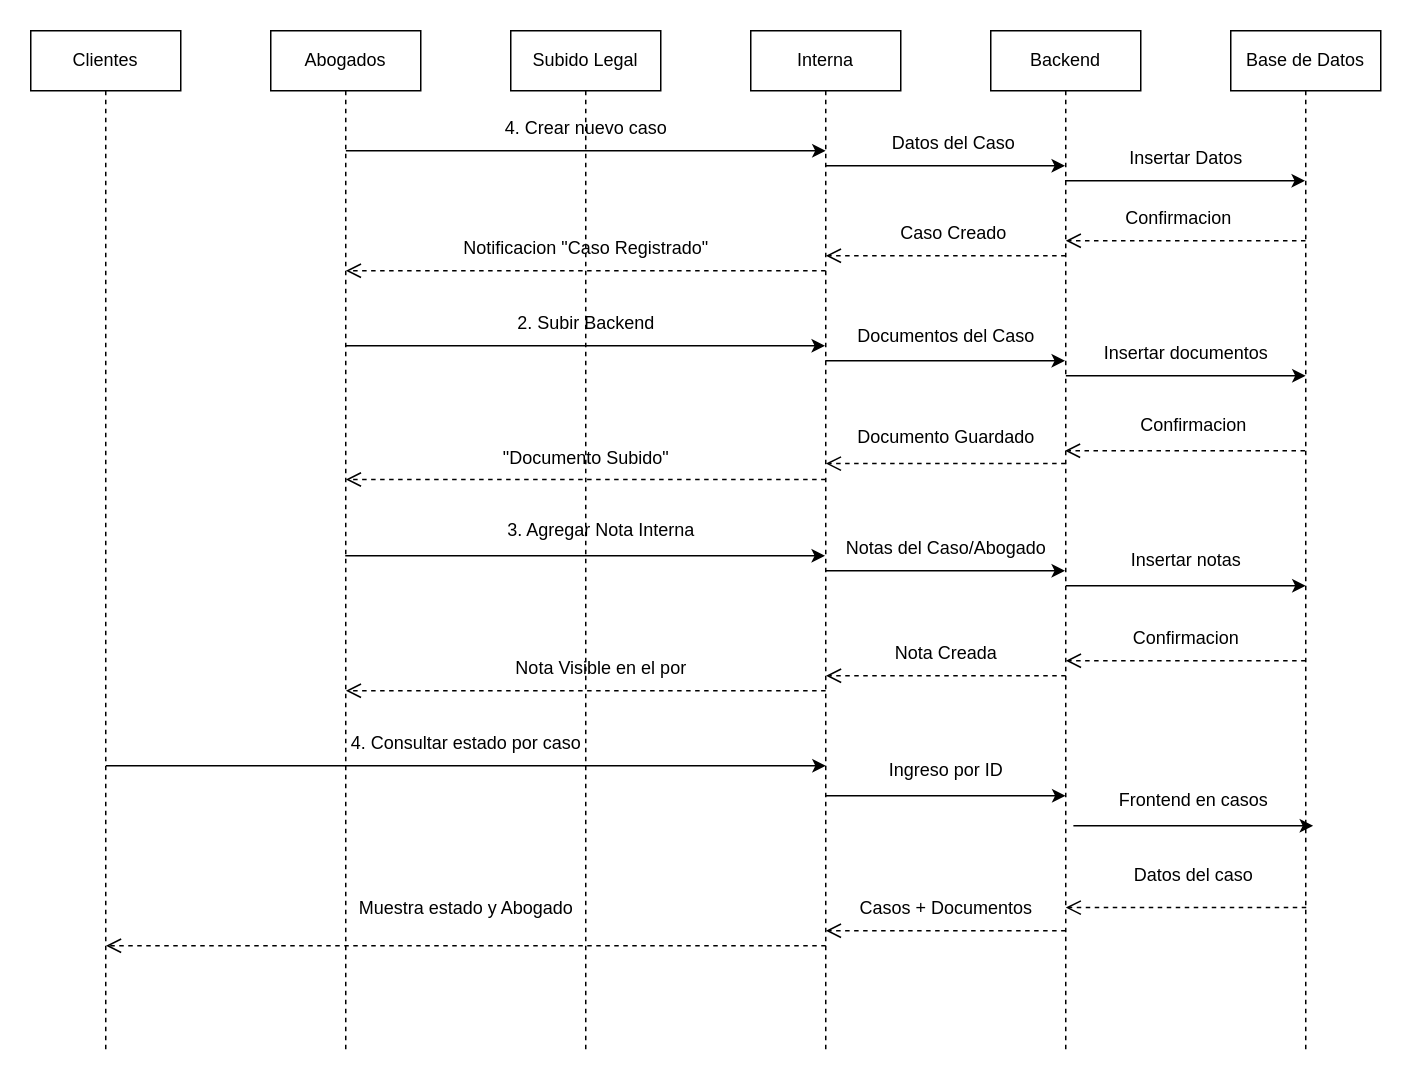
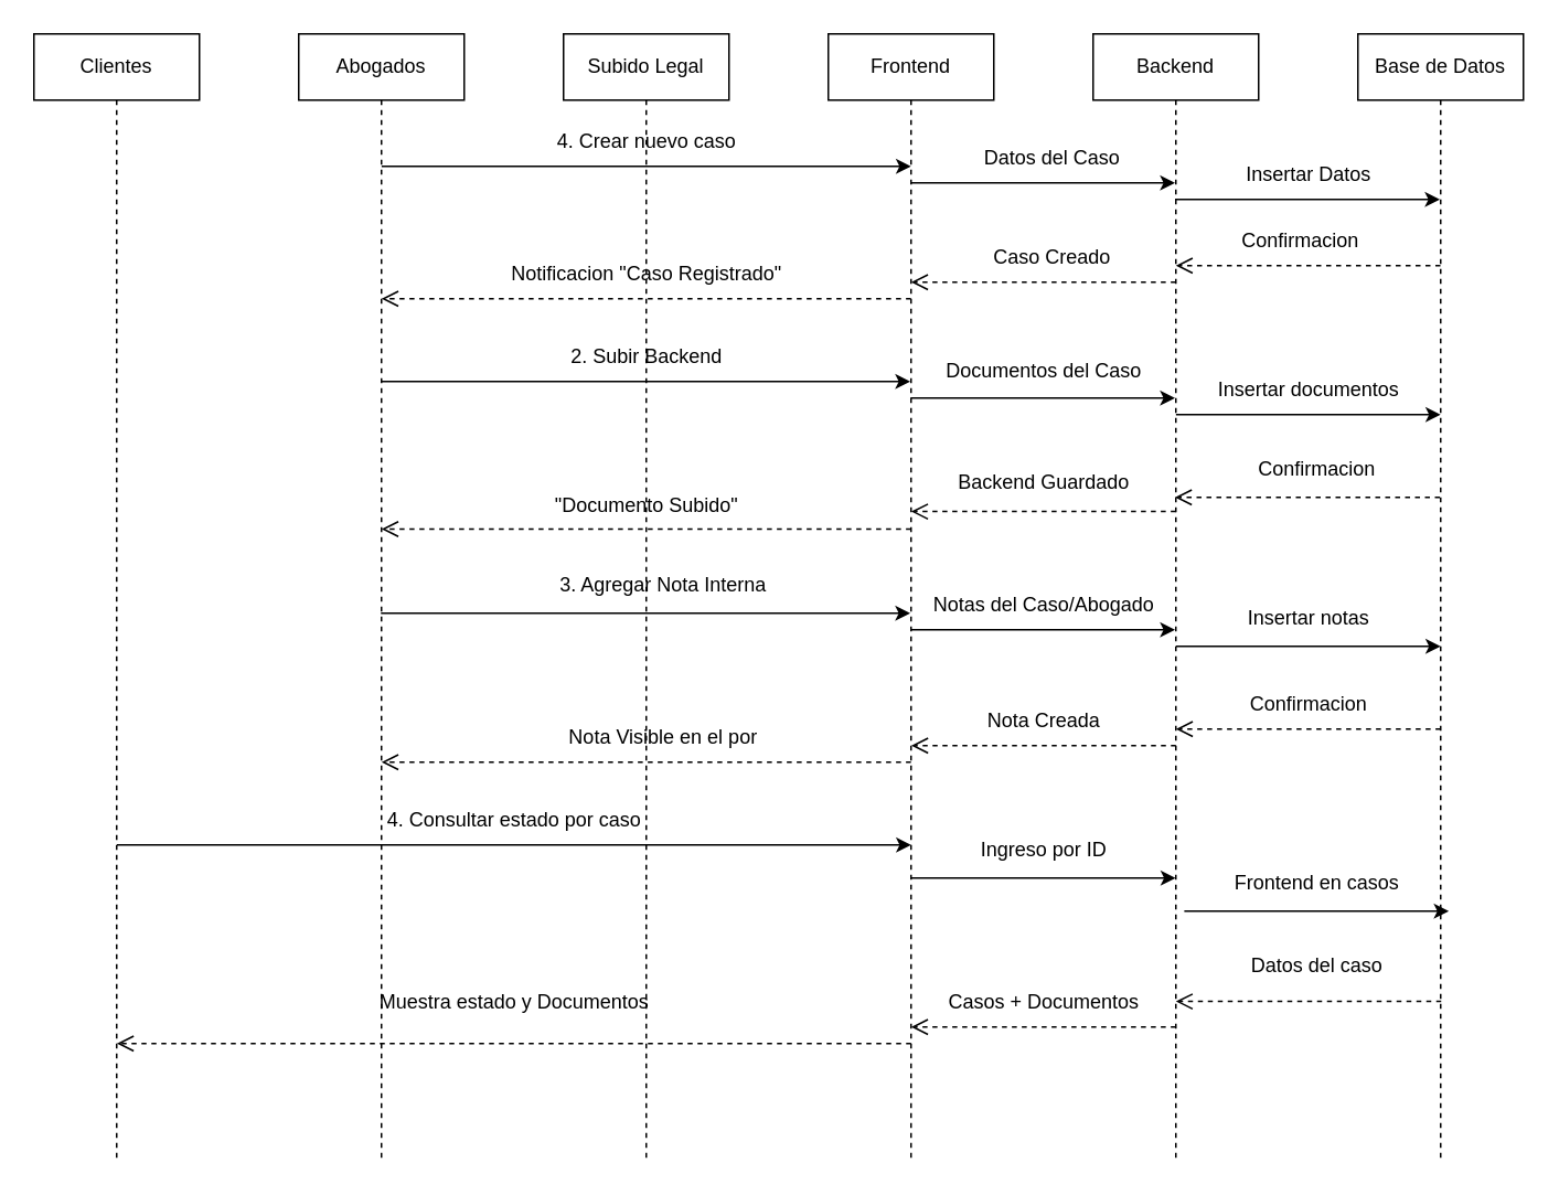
  <mxCell id="0" />
  <mxCell id="1" parent="0" />
  <mxCell id="2" value="Clientes" style="shape=umlLifeline;perimeter=lifelinePerimeter;whiteSpace=wrap;html=1;container=1;dropTarget=0;collapsible=0;recursiveResize=0;outlineConnect=0;portConstraint=eastwest;newEdgeStyle={&quot;curved&quot;:0,&quot;rounded&quot;:0};" vertex="1" parent="1"><mxGeometry x="20" y="20" width="100" height="680" as="geometry" /></mxCell>
  <mxCell id="3" value="Abogados" style="shape=umlLifeline;perimeter=lifelinePerimeter;whiteSpace=wrap;html=1;container=1;dropTarget=0;collapsible=0;recursiveResize=0;outlineConnect=0;portConstraint=eastwest;newEdgeStyle={&quot;curved&quot;:0,&quot;rounded&quot;:0};" vertex="1" parent="1"><mxGeometry x="180" y="20" width="100" height="680" as="geometry" /></mxCell>
  <mxCell id="4" value="Subido Legal" style="shape=umlLifeline;perimeter=lifelinePerimeter;whiteSpace=wrap;html=1;container=1;dropTarget=0;collapsible=0;recursiveResize=0;outlineConnect=0;portConstraint=eastwest;newEdgeStyle={&quot;curved&quot;:0,&quot;rounded&quot;:0};" vertex="1" parent="1"><mxGeometry x="340" y="20" width="100" height="680" as="geometry" /></mxCell>
- <mxCell id="5" value="Interna" style="shape=umlLifeline;perimeter=lifelinePerimeter;whiteSpace=wrap;html=1;container=1;dropTarget=0;collapsible=0;recursiveResize=0;outlineConnect=0;portConstraint=eastwest;newEdgeStyle={&quot;curved&quot;:0,&quot;rounded&quot;:0};" vertex="1" parent="1"><mxGeometry x="500" y="20" width="100" height="680" as="geometry" /></mxCell>
+ <mxCell id="5" value="Frontend" style="shape=umlLifeline;perimeter=lifelinePerimeter;whiteSpace=wrap;html=1;container=1;dropTarget=0;collapsible=0;recursiveResize=0;outlineConnect=0;portConstraint=eastwest;newEdgeStyle={&quot;curved&quot;:0,&quot;rounded&quot;:0};" vertex="1" parent="1"><mxGeometry x="500" y="20" width="100" height="680" as="geometry" /></mxCell>
  <mxCell id="6" value="Backend" style="shape=umlLifeline;perimeter=lifelinePerimeter;whiteSpace=wrap;html=1;container=1;dropTarget=0;collapsible=0;recursiveResize=0;outlineConnect=0;portConstraint=eastwest;newEdgeStyle={&quot;curved&quot;:0,&quot;rounded&quot;:0};" vertex="1" parent="1"><mxGeometry x="660" y="20" width="100" height="680" as="geometry" /></mxCell>
  <mxCell id="7" value="Base de Datos" style="shape=umlLifeline;perimeter=lifelinePerimeter;whiteSpace=wrap;html=1;container=1;dropTarget=0;collapsible=0;recursiveResize=0;outlineConnect=0;portConstraint=eastwest;newEdgeStyle={&quot;curved&quot;:0,&quot;rounded&quot;:0};" vertex="1" parent="1"><mxGeometry x="820" y="20" width="100" height="680" as="geometry" /></mxCell>
  <mxCell id="8" value="" style="endArrow=classic;html=1;rounded=0;" edge="1" parent="1"><mxGeometry width="50" height="50" relative="1" as="geometry"><mxPoint x="230.087" y="100" as="sourcePoint" /><mxPoint x="549.92" y="100" as="targetPoint" /></mxGeometry></mxCell>
  <mxCell id="9" value="4. Crear nuevo caso" style="text;html=1;align=center;verticalAlign=middle;resizable=0;points=[];autosize=1;strokeColor=none;fillColor=none;" vertex="1" parent="1"><mxGeometry x="325" y="70" width="130" height="30" as="geometry" /></mxCell>
  <mxCell id="10" value="" style="endArrow=classic;html=1;rounded=0;" edge="1" parent="1"><mxGeometry width="50" height="50" relative="1" as="geometry"><mxPoint x="549.667" y="110" as="sourcePoint" /><mxPoint x="709.5" y="110" as="targetPoint" /></mxGeometry></mxCell>
  <mxCell id="11" value="Datos del Caso" style="text;html=1;align=center;verticalAlign=middle;resizable=0;points=[];autosize=1;strokeColor=none;fillColor=none;" vertex="1" parent="1"><mxGeometry x="580" y="80" width="110" height="30" as="geometry" /></mxCell>
  <mxCell id="12" value="" style="endArrow=classic;html=1;rounded=0;" edge="1" parent="1" source="6" target="7"><mxGeometry width="50" height="50" relative="1" as="geometry"><mxPoint x="770" y="220" as="sourcePoint" /><mxPoint x="820" y="170" as="targetPoint" /><Array as="points"><mxPoint x="790" y="120" /></Array></mxGeometry></mxCell>
  <mxCell id="13" value="Insertar Datos" style="text;html=1;align=center;verticalAlign=middle;resizable=0;points=[];autosize=1;strokeColor=none;fillColor=none;" vertex="1" parent="1"><mxGeometry x="740" y="90" width="100" height="30" as="geometry" /></mxCell>
  <mxCell id="14" value="Confirmacion" style="text;html=1;align=center;verticalAlign=middle;resizable=0;points=[];autosize=1;strokeColor=none;fillColor=none;" vertex="1" parent="1"><mxGeometry x="740" y="130" width="90" height="30" as="geometry" /></mxCell>
  <mxCell id="15" value="Caso Creado" style="text;html=1;align=center;verticalAlign=middle;resizable=0;points=[];autosize=1;strokeColor=none;fillColor=none;" vertex="1" parent="1"><mxGeometry x="590" y="140" width="90" height="30" as="geometry" /></mxCell>
  <mxCell id="16" value="Notificacion &quot;Caso Registrado&lt;span style=&quot;background-color: transparent; color: light-dark(rgb(0, 0, 0), rgb(255, 255, 255));&quot;&gt;&quot;&lt;/span&gt;" style="text;html=1;align=center;verticalAlign=middle;resizable=0;points=[];autosize=1;strokeColor=none;fillColor=none;" vertex="1" parent="1"><mxGeometry x="295" y="150" width="190" height="30" as="geometry" /></mxCell>
  <mxCell id="17" value="" style="endArrow=classic;html=1;rounded=0;" edge="1" parent="1" target="5"><mxGeometry width="50" height="50" relative="1" as="geometry"><mxPoint x="229.667" y="230" as="sourcePoint" /><mxPoint x="389.5" y="230" as="targetPoint" /></mxGeometry></mxCell>
  <mxCell id="18" value="2. Subir Backend" style="text;html=1;align=center;verticalAlign=middle;resizable=0;points=[];autosize=1;strokeColor=none;fillColor=none;" vertex="1" parent="1"><mxGeometry x="325" y="200" width="130" height="30" as="geometry" /></mxCell>
  <mxCell id="19" value="" style="endArrow=classic;html=1;rounded=0;" edge="1" parent="1"><mxGeometry width="50" height="50" relative="1" as="geometry"><mxPoint x="549.667" y="240" as="sourcePoint" /><mxPoint x="709.5" y="240" as="targetPoint" /></mxGeometry></mxCell>
  <mxCell id="20" value="" style="endArrow=classic;html=1;rounded=0;" edge="1" parent="1"><mxGeometry width="50" height="50" relative="1" as="geometry"><mxPoint x="710.087" y="250" as="sourcePoint" /><mxPoint x="869.92" y="250" as="targetPoint" /></mxGeometry></mxCell>
  <mxCell id="21" value="" style="endArrow=classic;html=1;rounded=0;" edge="1" parent="1" target="5"><mxGeometry width="50" height="50" relative="1" as="geometry"><mxPoint x="229.667" y="370" as="sourcePoint" /><mxPoint x="389.5" y="370" as="targetPoint" /></mxGeometry></mxCell>
  <mxCell id="22" value="" style="endArrow=classic;html=1;rounded=0;" edge="1" parent="1"><mxGeometry width="50" height="50" relative="1" as="geometry"><mxPoint x="549.667" y="380" as="sourcePoint" /><mxPoint x="709.5" y="380" as="targetPoint" /></mxGeometry></mxCell>
  <mxCell id="23" value="" style="endArrow=classic;html=1;rounded=0;" edge="1" parent="1"><mxGeometry width="50" height="50" relative="1" as="geometry"><mxPoint x="710.087" y="390" as="sourcePoint" /><mxPoint x="869.92" y="390" as="targetPoint" /></mxGeometry></mxCell>
  <mxCell id="24" value="Documentos del Caso" style="text;html=1;align=center;verticalAlign=middle;resizable=0;points=[];autosize=1;strokeColor=none;fillColor=none;" vertex="1" parent="1"><mxGeometry x="560" y="209" width="140" height="30" as="geometry" /></mxCell>
  <mxCell id="25" value="Insertar documentos" style="text;html=1;align=center;verticalAlign=middle;resizable=0;points=[];autosize=1;strokeColor=none;fillColor=none;" vertex="1" parent="1"><mxGeometry x="725" y="220" width="130" height="30" as="geometry" /></mxCell>
  <mxCell id="26" value="Confirmacion" style="text;html=1;align=center;verticalAlign=middle;resizable=0;points=[];autosize=1;strokeColor=none;fillColor=none;" vertex="1" parent="1"><mxGeometry x="750" y="268" width="90" height="30" as="geometry" /></mxCell>
- <mxCell id="27" value="Documento Guardado" style="text;html=1;align=center;verticalAlign=middle;resizable=0;points=[];autosize=1;strokeColor=none;fillColor=none;" vertex="1" parent="1"><mxGeometry x="560" y="276" width="140" height="30" as="geometry" /></mxCell>
+ <mxCell id="27" value="Backend Guardado" style="text;html=1;align=center;verticalAlign=middle;resizable=0;points=[];autosize=1;strokeColor=none;fillColor=none;" vertex="1" parent="1"><mxGeometry x="560" y="276" width="140" height="30" as="geometry" /></mxCell>
  <mxCell id="28" value="&quot;Documento Subido&quot;" style="text;html=1;align=center;verticalAlign=middle;resizable=0;points=[];autosize=1;strokeColor=none;fillColor=none;" vertex="1" parent="1"><mxGeometry x="325" y="290" width="130" height="30" as="geometry" /></mxCell>
  <mxCell id="29" value="3. Agregar Nota Interna" style="text;html=1;align=center;verticalAlign=middle;resizable=0;points=[];autosize=1;strokeColor=none;fillColor=none;" vertex="1" parent="1"><mxGeometry x="325" y="338" width="150" height="30" as="geometry" /></mxCell>
  <mxCell id="30" value="Notas del Caso/Abogado" style="text;html=1;align=center;verticalAlign=middle;resizable=0;points=[];autosize=1;strokeColor=none;fillColor=none;" vertex="1" parent="1"><mxGeometry x="550" y="350" width="160" height="30" as="geometry" /></mxCell>
  <mxCell id="31" value="Insertar notas" style="text;html=1;align=center;verticalAlign=middle;resizable=0;points=[];autosize=1;strokeColor=none;fillColor=none;" vertex="1" parent="1"><mxGeometry x="740" y="358" width="100" height="30" as="geometry" /></mxCell>
  <mxCell id="32" value="Confirmacion" style="text;html=1;align=center;verticalAlign=middle;resizable=0;points=[];autosize=1;strokeColor=none;fillColor=none;" vertex="1" parent="1"><mxGeometry x="745" y="410" width="90" height="30" as="geometry" /></mxCell>
  <mxCell id="33" value="Nota Creada" style="text;html=1;align=center;verticalAlign=middle;resizable=0;points=[];autosize=1;strokeColor=none;fillColor=none;" vertex="1" parent="1"><mxGeometry x="585" y="420" width="90" height="30" as="geometry" /></mxCell>
  <mxCell id="34" value="Nota Visible en el por" style="text;html=1;align=center;verticalAlign=middle;resizable=0;points=[];autosize=1;strokeColor=none;fillColor=none;" vertex="1" parent="1"><mxGeometry x="325" y="430" width="150" height="30" as="geometry" /></mxCell>
  <mxCell id="35" value="" style="endArrow=classic;html=1;rounded=0;" edge="1" parent="1"><mxGeometry width="50" height="50" relative="1" as="geometry"><mxPoint x="70.167" y="510" as="sourcePoint" /><mxPoint x="550" y="510" as="targetPoint" /></mxGeometry></mxCell>
  <mxCell id="36" value="4. Consultar estado por caso" style="text;html=1;align=center;verticalAlign=middle;resizable=0;points=[];autosize=1;strokeColor=none;fillColor=none;" vertex="1" parent="1"><mxGeometry x="220" y="480" width="180" height="30" as="geometry" /></mxCell>
  <mxCell id="37" value="" style="endArrow=classic;html=1;rounded=0;" edge="1" parent="1"><mxGeometry width="50" height="50" relative="1" as="geometry"><mxPoint x="549.997" y="530" as="sourcePoint" /><mxPoint x="709.83" y="530" as="targetPoint" /></mxGeometry></mxCell>
  <mxCell id="38" value="Ingreso por ID" style="text;html=1;align=center;verticalAlign=middle;resizable=0;points=[];autosize=1;strokeColor=none;fillColor=none;" vertex="1" parent="1"><mxGeometry x="580" y="498" width="100" height="30" as="geometry" /></mxCell>
  <mxCell id="39" value="" style="endArrow=classic;html=1;rounded=0;" edge="1" parent="1"><mxGeometry width="50" height="50" relative="1" as="geometry"><mxPoint x="715.087" y="550" as="sourcePoint" /><mxPoint x="874.92" y="550" as="targetPoint" /></mxGeometry></mxCell>
  <mxCell id="40" value="Frontend en casos" style="text;html=1;align=center;verticalAlign=middle;resizable=0;points=[];autosize=1;strokeColor=none;fillColor=none;" vertex="1" parent="1"><mxGeometry x="730" y="518" width="130" height="30" as="geometry" /></mxCell>
  <mxCell id="41" value="Datos del caso" style="text;html=1;align=center;verticalAlign=middle;resizable=0;points=[];autosize=1;strokeColor=none;fillColor=none;" vertex="1" parent="1"><mxGeometry x="745" y="568" width="100" height="30" as="geometry" /></mxCell>
  <mxCell id="42" value="Casos + Documentos" style="text;html=1;align=center;verticalAlign=middle;resizable=0;points=[];autosize=1;strokeColor=none;fillColor=none;" vertex="1" parent="1"><mxGeometry x="560" y="590" width="140" height="30" as="geometry" /></mxCell>
- <mxCell id="43" value="Muestra estado y Abogado" style="text;html=1;align=center;verticalAlign=middle;resizable=0;points=[];autosize=1;strokeColor=none;fillColor=none;" vertex="1" parent="1"><mxGeometry x="215" y="590" width="190" height="30" as="geometry" /></mxCell>
+ <mxCell id="43" value="Muestra estado y Documentos" style="text;html=1;align=center;verticalAlign=middle;resizable=0;points=[];autosize=1;strokeColor=none;fillColor=none;" vertex="1" parent="1"><mxGeometry x="215" y="590" width="190" height="30" as="geometry" /></mxCell>
  <mxCell id="44" value="" style="html=1;verticalAlign=bottom;endArrow=open;dashed=1;endSize=8;curved=0;rounded=0;" edge="1" parent="1"><mxGeometry relative="1" as="geometry"><mxPoint x="549.92" y="180" as="sourcePoint" /><mxPoint x="230.087" y="180" as="targetPoint" /></mxGeometry></mxCell>
  <mxCell id="45" value="" style="html=1;verticalAlign=bottom;endArrow=open;dashed=1;endSize=8;curved=0;rounded=0;" edge="1" parent="1"><mxGeometry relative="1" as="geometry"><mxPoint x="709.92" y="170" as="sourcePoint" /><mxPoint x="550.087" y="170" as="targetPoint" /></mxGeometry></mxCell>
  <mxCell id="46" value="" style="html=1;verticalAlign=bottom;endArrow=open;dashed=1;endSize=8;curved=0;rounded=0;" edge="1" parent="1"><mxGeometry relative="1" as="geometry"><mxPoint x="869.83" y="160" as="sourcePoint" /><mxPoint x="709.997" y="160" as="targetPoint" /></mxGeometry></mxCell>
  <mxCell id="47" value="" style="html=1;verticalAlign=bottom;endArrow=open;dashed=1;endSize=8;curved=0;rounded=0;" edge="1" parent="1" source="7" target="6"><mxGeometry relative="1" as="geometry"><mxPoint x="840" y="330" as="sourcePoint" /><mxPoint x="760" y="330" as="targetPoint" /><Array as="points"><mxPoint x="840" y="300" /></Array></mxGeometry></mxCell>
  <mxCell id="48" value="" style="html=1;verticalAlign=bottom;endArrow=open;dashed=1;endSize=8;curved=0;rounded=0;" edge="1" parent="1"><mxGeometry relative="1" as="geometry"><mxPoint x="709.92" y="308.58" as="sourcePoint" /><mxPoint x="550.087" y="308.58" as="targetPoint" /></mxGeometry></mxCell>
  <mxCell id="49" value="" style="html=1;verticalAlign=bottom;endArrow=open;dashed=1;endSize=8;curved=0;rounded=0;" edge="1" parent="1"><mxGeometry relative="1" as="geometry"><mxPoint x="549.92" y="319.17" as="sourcePoint" /><mxPoint x="230.087" y="319.17" as="targetPoint" /></mxGeometry></mxCell>
  <mxCell id="50" value="" style="html=1;verticalAlign=bottom;endArrow=open;dashed=1;endSize=8;curved=0;rounded=0;" edge="1" parent="1"><mxGeometry relative="1" as="geometry"><mxPoint x="869.92" y="440" as="sourcePoint" /><mxPoint x="710.087" y="440" as="targetPoint" /></mxGeometry></mxCell>
  <mxCell id="51" value="" style="html=1;verticalAlign=bottom;endArrow=open;dashed=1;endSize=8;curved=0;rounded=0;" edge="1" parent="1"><mxGeometry relative="1" as="geometry"><mxPoint x="710" y="450" as="sourcePoint" /><mxPoint x="550.167" y="450" as="targetPoint" /></mxGeometry></mxCell>
  <mxCell id="52" value="" style="html=1;verticalAlign=bottom;endArrow=open;dashed=1;endSize=8;curved=0;rounded=0;" edge="1" parent="1"><mxGeometry relative="1" as="geometry"><mxPoint x="549.92" y="460" as="sourcePoint" /><mxPoint x="230.087" y="460" as="targetPoint" /></mxGeometry></mxCell>
  <mxCell id="53" value="" style="html=1;verticalAlign=bottom;endArrow=open;dashed=1;endSize=8;curved=0;rounded=0;" edge="1" parent="1"><mxGeometry relative="1" as="geometry"><mxPoint x="870.33" y="604.58" as="sourcePoint" /><mxPoint x="709.997" y="604.58" as="targetPoint" /></mxGeometry></mxCell>
  <mxCell id="54" value="" style="html=1;verticalAlign=bottom;endArrow=open;dashed=1;endSize=8;curved=0;rounded=0;" edge="1" parent="1"><mxGeometry relative="1" as="geometry"><mxPoint x="709.92" y="620" as="sourcePoint" /><mxPoint x="550.087" y="620" as="targetPoint" /></mxGeometry></mxCell>
  <mxCell id="55" value="" style="html=1;verticalAlign=bottom;endArrow=open;dashed=1;endSize=8;curved=0;rounded=0;" edge="1" parent="1"><mxGeometry relative="1" as="geometry"><mxPoint x="550" y="630" as="sourcePoint" /><mxPoint x="70.167" y="630" as="targetPoint" /></mxGeometry></mxCell>
